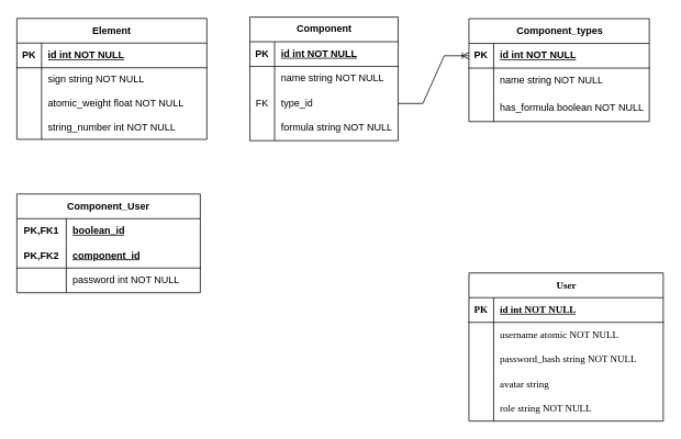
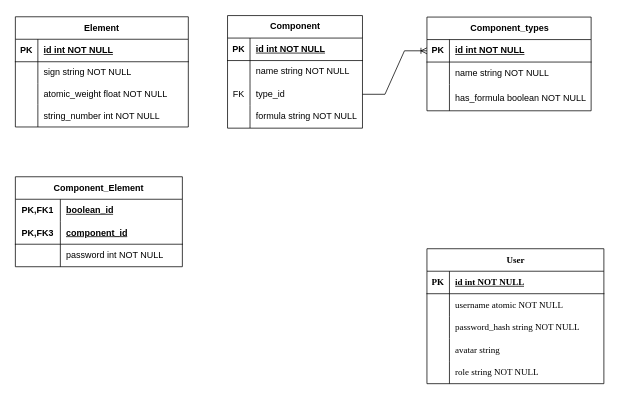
  <mxCell id="0" />
  <mxCell id="1" parent="0" />
  <mxCell id="2" value="User" style="shape=table;startSize=30;container=1;collapsible=1;childLayout=tableLayout;fixedRows=1;rowLines=0;fontStyle=1;align=center;resizeLast=1;html=1;fontFamily=Lucida Console;" vertex="1" parent="1"><mxGeometry x="569" y="331" width="236.0" height="180" as="geometry" /></mxCell>
  <mxCell id="3" value="" style="shape=tableRow;horizontal=0;startSize=0;swimlaneHead=0;swimlaneBody=0;fillColor=none;collapsible=0;dropTarget=0;points=[[0,0.5],[1,0.5]];portConstraint=eastwest;top=0;left=0;right=0;bottom=1;fontFamily=Lucida Console;" vertex="1" parent="2"><mxGeometry y="30" width="236.0" height="30" as="geometry" /></mxCell>
  <mxCell id="4" value="PK" style="shape=partialRectangle;connectable=0;fillColor=none;top=0;left=0;bottom=0;right=0;fontStyle=1;overflow=hidden;whiteSpace=wrap;html=1;fontFamily=Lucida Console;" vertex="1" parent="3"><mxGeometry width="30" height="30" as="geometry"><mxRectangle width="30" height="30" as="alternateBounds" /></mxGeometry></mxCell>
  <mxCell id="5" value="&lt;font&gt;id int NOT NULL&lt;/font&gt;" style="shape=partialRectangle;connectable=0;fillColor=none;top=0;left=0;bottom=0;right=0;align=left;spacingLeft=6;fontStyle=5;overflow=hidden;whiteSpace=wrap;html=1;fontFamily=Lucida Console;" vertex="1" parent="3"><mxGeometry x="30" width="206.0" height="30" as="geometry"><mxRectangle width="206.0" height="30" as="alternateBounds" /></mxGeometry></mxCell>
  <mxCell id="6" value="" style="shape=tableRow;horizontal=0;startSize=0;swimlaneHead=0;swimlaneBody=0;fillColor=none;collapsible=0;dropTarget=0;points=[[0,0.5],[1,0.5]];portConstraint=eastwest;top=0;left=0;right=0;bottom=0;fontFamily=Lucida Console;" vertex="1" parent="2"><mxGeometry y="60" width="236.0" height="30" as="geometry" /></mxCell>
  <mxCell id="7" value="" style="shape=partialRectangle;connectable=0;fillColor=none;top=0;left=0;bottom=0;right=0;editable=1;overflow=hidden;whiteSpace=wrap;html=1;fontFamily=Lucida Console;" vertex="1" parent="6"><mxGeometry width="30" height="30" as="geometry"><mxRectangle width="30" height="30" as="alternateBounds" /></mxGeometry></mxCell>
  <mxCell id="8" value="username atomic NOT NULL" style="shape=partialRectangle;connectable=0;fillColor=none;top=0;left=0;bottom=0;right=0;align=left;spacingLeft=6;overflow=hidden;whiteSpace=wrap;html=1;fontFamily=Lucida Console;" vertex="1" parent="6"><mxGeometry x="30" width="206.0" height="30" as="geometry"><mxRectangle width="206.0" height="30" as="alternateBounds" /></mxGeometry></mxCell>
  <mxCell id="9" value="" style="shape=tableRow;horizontal=0;startSize=0;swimlaneHead=0;swimlaneBody=0;fillColor=none;collapsible=0;dropTarget=0;points=[[0,0.5],[1,0.5]];portConstraint=eastwest;top=0;left=0;right=0;bottom=0;fontFamily=Lucida Console;" vertex="1" parent="2"><mxGeometry y="90" width="236.0" height="30" as="geometry" /></mxCell>
  <mxCell id="10" value="" style="shape=partialRectangle;connectable=0;fillColor=none;top=0;left=0;bottom=0;right=0;editable=1;overflow=hidden;whiteSpace=wrap;html=1;fontFamily=Lucida Console;" vertex="1" parent="9"><mxGeometry width="30" height="30" as="geometry"><mxRectangle width="30" height="30" as="alternateBounds" /></mxGeometry></mxCell>
  <mxCell id="11" value="password_hash string NOT NULL" style="shape=partialRectangle;connectable=0;fillColor=none;top=0;left=0;bottom=0;right=0;align=left;spacingLeft=6;overflow=hidden;whiteSpace=wrap;html=1;fontFamily=Lucida Console;" vertex="1" parent="9"><mxGeometry x="30" width="206.0" height="30" as="geometry"><mxRectangle width="206.0" height="30" as="alternateBounds" /></mxGeometry></mxCell>
  <mxCell id="12" value="" style="shape=tableRow;horizontal=0;startSize=0;swimlaneHead=0;swimlaneBody=0;fillColor=none;collapsible=0;dropTarget=0;points=[[0,0.5],[1,0.5]];portConstraint=eastwest;top=0;left=0;right=0;bottom=0;fontFamily=Lucida Console;" vertex="1" parent="2"><mxGeometry y="120" width="236.0" height="30" as="geometry" /></mxCell>
  <mxCell id="13" value="" style="shape=partialRectangle;connectable=0;fillColor=none;top=0;left=0;bottom=0;right=0;editable=1;overflow=hidden;whiteSpace=wrap;html=1;fontFamily=Lucida Console;" vertex="1" parent="12"><mxGeometry width="30" height="30" as="geometry"><mxRectangle width="30" height="30" as="alternateBounds" /></mxGeometry></mxCell>
  <mxCell id="14" value="avatar string" style="shape=partialRectangle;connectable=0;fillColor=none;top=0;left=0;bottom=0;right=0;align=left;spacingLeft=6;overflow=hidden;whiteSpace=wrap;html=1;fontFamily=Lucida Console;" vertex="1" parent="12"><mxGeometry x="30" width="206.0" height="30" as="geometry"><mxRectangle width="206.0" height="30" as="alternateBounds" /></mxGeometry></mxCell>
  <mxCell id="15" value="" style="shape=tableRow;horizontal=0;startSize=0;swimlaneHead=0;swimlaneBody=0;fillColor=none;collapsible=0;dropTarget=0;points=[[0,0.5],[1,0.5]];portConstraint=eastwest;top=0;left=0;right=0;bottom=0;fontFamily=Lucida Console;" vertex="1" parent="2"><mxGeometry y="150" width="236.0" height="30" as="geometry" /></mxCell>
  <mxCell id="16" value="" style="shape=partialRectangle;connectable=0;fillColor=none;top=0;left=0;bottom=0;right=0;editable=1;overflow=hidden;whiteSpace=wrap;html=1;fontFamily=Lucida Console;" vertex="1" parent="15"><mxGeometry width="30" height="30" as="geometry"><mxRectangle width="30" height="30" as="alternateBounds" /></mxGeometry></mxCell>
  <mxCell id="17" value="role string NOT NULL" style="shape=partialRectangle;connectable=0;fillColor=none;top=0;left=0;bottom=0;right=0;align=left;spacingLeft=6;overflow=hidden;whiteSpace=wrap;html=1;fontFamily=Lucida Console;" vertex="1" parent="15"><mxGeometry x="30" width="206.0" height="30" as="geometry"><mxRectangle width="206.0" height="30" as="alternateBounds" /></mxGeometry></mxCell>
  <mxCell id="18" value="Element" style="shape=table;startSize=30;container=1;collapsible=1;childLayout=tableLayout;fixedRows=1;rowLines=0;fontStyle=1;align=center;resizeLast=1;html=1;" vertex="1" parent="1"><mxGeometry x="20" y="21.59" width="230.69" height="147" as="geometry" /></mxCell>
  <mxCell id="19" value="" style="shape=tableRow;horizontal=0;startSize=0;swimlaneHead=0;swimlaneBody=0;fillColor=none;collapsible=0;dropTarget=0;points=[[0,0.5],[1,0.5]];portConstraint=eastwest;top=0;left=0;right=0;bottom=1;" vertex="1" parent="18"><mxGeometry y="30" width="230.69" height="30" as="geometry" /></mxCell>
  <mxCell id="20" value="PK" style="shape=partialRectangle;connectable=0;fillColor=none;top=0;left=0;bottom=0;right=0;fontStyle=1;overflow=hidden;whiteSpace=wrap;html=1;" vertex="1" parent="19"><mxGeometry width="30" height="30" as="geometry"><mxRectangle width="30" height="30" as="alternateBounds" /></mxGeometry></mxCell>
  <mxCell id="21" value="id int NOT NULL" style="shape=partialRectangle;connectable=0;fillColor=none;top=0;left=0;bottom=0;right=0;align=left;spacingLeft=6;fontStyle=5;overflow=hidden;whiteSpace=wrap;html=1;" vertex="1" parent="19"><mxGeometry x="30" width="200.69" height="30" as="geometry"><mxRectangle width="200.69" height="30" as="alternateBounds" /></mxGeometry></mxCell>
  <mxCell id="22" value="" style="shape=tableRow;horizontal=0;startSize=0;swimlaneHead=0;swimlaneBody=0;fillColor=none;collapsible=0;dropTarget=0;points=[[0,0.5],[1,0.5]];portConstraint=eastwest;top=0;left=0;right=0;bottom=0;" vertex="1" parent="18"><mxGeometry y="60" width="230.69" height="29" as="geometry" /></mxCell>
  <mxCell id="23" value="" style="shape=partialRectangle;connectable=0;fillColor=none;top=0;left=0;bottom=0;right=0;editable=1;overflow=hidden;whiteSpace=wrap;html=1;" vertex="1" parent="22"><mxGeometry width="30" height="29" as="geometry"><mxRectangle width="30" height="29" as="alternateBounds" /></mxGeometry></mxCell>
  <mxCell id="24" value="sign string NOT NULL" style="shape=partialRectangle;connectable=0;fillColor=none;top=0;left=0;bottom=0;right=0;align=left;spacingLeft=6;overflow=hidden;whiteSpace=wrap;html=1;" vertex="1" parent="22"><mxGeometry x="30" width="200.69" height="29" as="geometry"><mxRectangle width="200.69" height="29" as="alternateBounds" /></mxGeometry></mxCell>
  <mxCell id="25" value="" style="shape=tableRow;horizontal=0;startSize=0;swimlaneHead=0;swimlaneBody=0;fillColor=none;collapsible=0;dropTarget=0;points=[[0,0.5],[1,0.5]];portConstraint=eastwest;top=0;left=0;right=0;bottom=0;" vertex="1" parent="18"><mxGeometry y="89" width="230.69" height="28" as="geometry" /></mxCell>
  <mxCell id="26" value="" style="shape=partialRectangle;connectable=0;fillColor=none;top=0;left=0;bottom=0;right=0;editable=1;overflow=hidden;whiteSpace=wrap;html=1;" vertex="1" parent="25"><mxGeometry width="30" height="28" as="geometry"><mxRectangle width="30" height="28" as="alternateBounds" /></mxGeometry></mxCell>
  <mxCell id="27" value="atomic_weight float NOT NULL" style="shape=partialRectangle;connectable=0;fillColor=none;top=0;left=0;bottom=0;right=0;align=left;spacingLeft=6;overflow=hidden;whiteSpace=wrap;html=1;" vertex="1" parent="25"><mxGeometry x="30" width="200.69" height="28" as="geometry"><mxRectangle width="200.69" height="28" as="alternateBounds" /></mxGeometry></mxCell>
  <mxCell id="28" value="" style="shape=tableRow;horizontal=0;startSize=0;swimlaneHead=0;swimlaneBody=0;fillColor=none;collapsible=0;dropTarget=0;points=[[0,0.5],[1,0.5]];portConstraint=eastwest;top=0;left=0;right=0;bottom=0;" vertex="1" parent="18"><mxGeometry y="117" width="230.69" height="30" as="geometry" /></mxCell>
  <mxCell id="29" value="" style="shape=partialRectangle;connectable=0;fillColor=none;top=0;left=0;bottom=0;right=0;editable=1;overflow=hidden;whiteSpace=wrap;html=1;" vertex="1" parent="28"><mxGeometry width="30" height="30" as="geometry"><mxRectangle width="30" height="30" as="alternateBounds" /></mxGeometry></mxCell>
  <mxCell id="30" value="string_number int NOT NULL" style="shape=partialRectangle;connectable=0;fillColor=none;top=0;left=0;bottom=0;right=0;align=left;spacingLeft=6;overflow=hidden;whiteSpace=wrap;html=1;" vertex="1" parent="28"><mxGeometry x="30" width="200.69" height="30" as="geometry"><mxRectangle width="200.69" height="30" as="alternateBounds" /></mxGeometry></mxCell>
  <mxCell id="31" value="Component" style="shape=table;startSize=30;container=1;collapsible=1;childLayout=tableLayout;fixedRows=1;rowLines=0;fontStyle=1;align=center;resizeLast=1;html=1;" vertex="1" parent="1"><mxGeometry x="303" y="20" width="180" height="150.172" as="geometry" /></mxCell>
  <mxCell id="32" value="" style="shape=tableRow;horizontal=0;startSize=0;swimlaneHead=0;swimlaneBody=0;fillColor=none;collapsible=0;dropTarget=0;points=[[0,0.5],[1,0.5]];portConstraint=eastwest;top=0;left=0;right=0;bottom=1;" vertex="1" parent="31"><mxGeometry y="30" width="180" height="30" as="geometry" /></mxCell>
  <mxCell id="33" value="PK" style="shape=partialRectangle;connectable=0;fillColor=none;top=0;left=0;bottom=0;right=0;fontStyle=1;overflow=hidden;whiteSpace=wrap;html=1;" vertex="1" parent="32"><mxGeometry width="30" height="30" as="geometry"><mxRectangle width="30" height="30" as="alternateBounds" /></mxGeometry></mxCell>
  <mxCell id="34" value="id int NOT NULL" style="shape=partialRectangle;connectable=0;fillColor=none;top=0;left=0;bottom=0;right=0;align=left;spacingLeft=6;fontStyle=5;overflow=hidden;whiteSpace=wrap;html=1;" vertex="1" parent="32"><mxGeometry x="30" width="150" height="30" as="geometry"><mxRectangle width="150" height="30" as="alternateBounds" /></mxGeometry></mxCell>
  <mxCell id="35" value="" style="shape=tableRow;horizontal=0;startSize=0;swimlaneHead=0;swimlaneBody=0;fillColor=none;collapsible=0;dropTarget=0;points=[[0,0.5],[1,0.5]];portConstraint=eastwest;top=0;left=0;right=0;bottom=0;" vertex="1" parent="31"><mxGeometry y="60" width="180" height="30" as="geometry" /></mxCell>
  <mxCell id="36" value="" style="shape=partialRectangle;connectable=0;fillColor=none;top=0;left=0;bottom=0;right=0;editable=1;overflow=hidden;whiteSpace=wrap;html=1;" vertex="1" parent="35"><mxGeometry width="30" height="30" as="geometry"><mxRectangle width="30" height="30" as="alternateBounds" /></mxGeometry></mxCell>
  <mxCell id="37" value="name string NOT NULL" style="shape=partialRectangle;connectable=0;fillColor=none;top=0;left=0;bottom=0;right=0;align=left;spacingLeft=6;overflow=hidden;whiteSpace=wrap;html=1;" vertex="1" parent="35"><mxGeometry x="30" width="150" height="30" as="geometry"><mxRectangle width="150" height="30" as="alternateBounds" /></mxGeometry></mxCell>
  <mxCell id="38" value="" style="shape=tableRow;horizontal=0;startSize=0;swimlaneHead=0;swimlaneBody=0;fillColor=none;collapsible=0;dropTarget=0;points=[[0,0.5],[1,0.5]];portConstraint=eastwest;top=0;left=0;right=0;bottom=0;" vertex="1" parent="31"><mxGeometry y="90" width="180" height="30" as="geometry" /></mxCell>
  <mxCell id="39" value="FK" style="shape=partialRectangle;connectable=0;fillColor=none;top=0;left=0;bottom=0;right=0;editable=1;overflow=hidden;whiteSpace=wrap;html=1;" vertex="1" parent="38"><mxGeometry width="30" height="30" as="geometry"><mxRectangle width="30" height="30" as="alternateBounds" /></mxGeometry></mxCell>
  <mxCell id="40" value="type_id " style="shape=partialRectangle;connectable=0;fillColor=none;top=0;left=0;bottom=0;right=0;align=left;spacingLeft=6;overflow=hidden;whiteSpace=wrap;html=1;" vertex="1" parent="38"><mxGeometry x="30" width="150" height="30" as="geometry"><mxRectangle width="150" height="30" as="alternateBounds" /></mxGeometry></mxCell>
  <mxCell id="41" value="" style="shape=tableRow;horizontal=0;startSize=0;swimlaneHead=0;swimlaneBody=0;fillColor=none;collapsible=0;dropTarget=0;points=[[0,0.5],[1,0.5]];portConstraint=eastwest;top=0;left=0;right=0;bottom=0;" vertex="1" parent="31"><mxGeometry y="120" width="180" height="30" as="geometry" /></mxCell>
  <mxCell id="42" value="" style="shape=partialRectangle;connectable=0;fillColor=none;top=0;left=0;bottom=0;right=0;editable=1;overflow=hidden;whiteSpace=wrap;html=1;" vertex="1" parent="41"><mxGeometry width="30" height="30" as="geometry"><mxRectangle width="30" height="30" as="alternateBounds" /></mxGeometry></mxCell>
  <mxCell id="43" value="formula string NOT NULL" style="shape=partialRectangle;connectable=0;fillColor=none;top=0;left=0;bottom=0;right=0;align=left;spacingLeft=6;overflow=hidden;whiteSpace=wrap;html=1;" vertex="1" parent="41"><mxGeometry x="30" width="150" height="30" as="geometry"><mxRectangle width="150" height="30" as="alternateBounds" /></mxGeometry></mxCell>
  <mxCell id="44" value="Component_types" style="shape=table;startSize=30;container=1;collapsible=1;childLayout=tableLayout;fixedRows=1;rowLines=0;fontStyle=1;align=center;resizeLast=1;html=1;" vertex="1" parent="1"><mxGeometry x="569" y="22" width="219" height="125" as="geometry" /></mxCell>
  <mxCell id="45" value="" style="shape=tableRow;horizontal=0;startSize=0;swimlaneHead=0;swimlaneBody=0;fillColor=none;collapsible=0;dropTarget=0;points=[[0,0.5],[1,0.5]];portConstraint=eastwest;top=0;left=0;right=0;bottom=1;" vertex="1" parent="44"><mxGeometry y="30" width="219" height="30" as="geometry" /></mxCell>
  <mxCell id="46" value="PK" style="shape=partialRectangle;connectable=0;fillColor=none;top=0;left=0;bottom=0;right=0;fontStyle=1;overflow=hidden;whiteSpace=wrap;html=1;" vertex="1" parent="45"><mxGeometry width="30" height="30" as="geometry"><mxRectangle width="30" height="30" as="alternateBounds" /></mxGeometry></mxCell>
  <mxCell id="47" value="id int NOT NULL" style="shape=partialRectangle;connectable=0;fillColor=none;top=0;left=0;bottom=0;right=0;align=left;spacingLeft=6;fontStyle=5;overflow=hidden;whiteSpace=wrap;html=1;" vertex="1" parent="45"><mxGeometry x="30" width="189" height="30" as="geometry"><mxRectangle width="189" height="30" as="alternateBounds" /></mxGeometry></mxCell>
  <mxCell id="48" value="" style="shape=tableRow;horizontal=0;startSize=0;swimlaneHead=0;swimlaneBody=0;fillColor=none;collapsible=0;dropTarget=0;points=[[0,0.5],[1,0.5]];portConstraint=eastwest;top=0;left=0;right=0;bottom=0;" vertex="1" parent="44"><mxGeometry y="60" width="219" height="30" as="geometry" /></mxCell>
  <mxCell id="49" value="" style="shape=partialRectangle;connectable=0;fillColor=none;top=0;left=0;bottom=0;right=0;editable=1;overflow=hidden;whiteSpace=wrap;html=1;" vertex="1" parent="48"><mxGeometry width="30" height="30" as="geometry"><mxRectangle width="30" height="30" as="alternateBounds" /></mxGeometry></mxCell>
  <mxCell id="50" value="name string NOT NULL" style="shape=partialRectangle;connectable=0;fillColor=none;top=0;left=0;bottom=0;right=0;align=left;spacingLeft=6;overflow=hidden;whiteSpace=wrap;html=1;" vertex="1" parent="48"><mxGeometry x="30" width="189" height="30" as="geometry"><mxRectangle width="189" height="30" as="alternateBounds" /></mxGeometry></mxCell>
  <mxCell id="51" value="" style="shape=tableRow;horizontal=0;startSize=0;swimlaneHead=0;swimlaneBody=0;fillColor=none;collapsible=0;dropTarget=0;points=[[0,0.5],[1,0.5]];portConstraint=eastwest;top=0;left=0;right=0;bottom=0;" vertex="1" parent="44"><mxGeometry y="90" width="219" height="35" as="geometry" /></mxCell>
  <mxCell id="52" value="" style="shape=partialRectangle;connectable=0;fillColor=none;top=0;left=0;bottom=0;right=0;editable=1;overflow=hidden;whiteSpace=wrap;html=1;" vertex="1" parent="51"><mxGeometry width="30" height="35" as="geometry"><mxRectangle width="30" height="35" as="alternateBounds" /></mxGeometry></mxCell>
  <mxCell id="53" value="has_formula boolean NOT NULL" style="shape=partialRectangle;connectable=0;fillColor=none;top=0;left=0;bottom=0;right=0;align=left;spacingLeft=6;overflow=hidden;whiteSpace=wrap;html=1;" vertex="1" parent="51"><mxGeometry x="30" width="189" height="35" as="geometry"><mxRectangle width="189" height="35" as="alternateBounds" /></mxGeometry></mxCell>
  <mxCell id="54" value="" style="edgeStyle=entityRelationEdgeStyle;fontSize=12;html=1;endArrow=ERoneToMany;rounded=0;exitX=1;exitY=0.5;exitDx=0;exitDy=0;entryX=0;entryY=0.5;entryDx=0;entryDy=0;" edge="1" parent="1" source="38" target="45"><mxGeometry width="100" height="100" relative="1" as="geometry"><mxPoint x="500" y="80" as="sourcePoint" /><mxPoint x="600" y="-20" as="targetPoint" /></mxGeometry></mxCell>
- <mxCell id="55" value="Component_User" style="shape=table;startSize=30;container=1;collapsible=1;childLayout=tableLayout;fixedRows=1;rowLines=0;fontStyle=1;align=center;resizeLast=1;html=1;whiteSpace=wrap;" vertex="1" parent="1"><mxGeometry x="20" y="235" width="222.75" height="120" as="geometry" /></mxCell>
+ <mxCell id="55" value="Component_Element" style="shape=table;startSize=30;container=1;collapsible=1;childLayout=tableLayout;fixedRows=1;rowLines=0;fontStyle=1;align=center;resizeLast=1;html=1;whiteSpace=wrap;" vertex="1" parent="1"><mxGeometry x="20" y="235" width="222.75" height="120" as="geometry" /></mxCell>
  <mxCell id="56" value="" style="shape=tableRow;horizontal=0;startSize=0;swimlaneHead=0;swimlaneBody=0;fillColor=none;collapsible=0;dropTarget=0;points=[[0,0.5],[1,0.5]];portConstraint=eastwest;top=0;left=0;right=0;bottom=0;html=1;" vertex="1" parent="55"><mxGeometry y="30" width="222.75" height="30" as="geometry" /></mxCell>
  <mxCell id="57" value="PK,FK1" style="shape=partialRectangle;connectable=0;fillColor=none;top=0;left=0;bottom=0;right=0;fontStyle=1;overflow=hidden;html=1;whiteSpace=wrap;" vertex="1" parent="56"><mxGeometry width="60" height="30" as="geometry"><mxRectangle width="60" height="30" as="alternateBounds" /></mxGeometry></mxCell>
  <mxCell id="58" value="boolean_id" style="shape=partialRectangle;connectable=0;fillColor=none;top=0;left=0;bottom=0;right=0;align=left;spacingLeft=6;fontStyle=5;overflow=hidden;html=1;whiteSpace=wrap;" vertex="1" parent="56"><mxGeometry x="60" width="162.75" height="30" as="geometry"><mxRectangle width="162.75" height="30" as="alternateBounds" /></mxGeometry></mxCell>
  <mxCell id="59" value="" style="shape=tableRow;horizontal=0;startSize=0;swimlaneHead=0;swimlaneBody=0;fillColor=none;collapsible=0;dropTarget=0;points=[[0,0.5],[1,0.5]];portConstraint=eastwest;top=0;left=0;right=0;bottom=1;html=1;" vertex="1" parent="55"><mxGeometry y="60" width="222.75" height="30" as="geometry" /></mxCell>
- <mxCell id="60" value="PK,FK2" style="shape=partialRectangle;connectable=0;fillColor=none;top=0;left=0;bottom=0;right=0;fontStyle=1;overflow=hidden;html=1;whiteSpace=wrap;" vertex="1" parent="59"><mxGeometry width="60" height="30" as="geometry"><mxRectangle width="60" height="30" as="alternateBounds" /></mxGeometry></mxCell>
+ <mxCell id="60" value="PK,FK3" style="shape=partialRectangle;connectable=0;fillColor=none;top=0;left=0;bottom=0;right=0;fontStyle=1;overflow=hidden;html=1;whiteSpace=wrap;" vertex="1" parent="59"><mxGeometry width="60" height="30" as="geometry"><mxRectangle width="60" height="30" as="alternateBounds" /></mxGeometry></mxCell>
  <mxCell id="61" value="component_id" style="shape=partialRectangle;connectable=0;fillColor=none;top=0;left=0;bottom=0;right=0;align=left;spacingLeft=6;fontStyle=5;overflow=hidden;html=1;whiteSpace=wrap;" vertex="1" parent="59"><mxGeometry x="60" width="162.75" height="30" as="geometry"><mxRectangle width="162.75" height="30" as="alternateBounds" /></mxGeometry></mxCell>
  <mxCell id="62" value="" style="shape=tableRow;horizontal=0;startSize=0;swimlaneHead=0;swimlaneBody=0;fillColor=none;collapsible=0;dropTarget=0;points=[[0,0.5],[1,0.5]];portConstraint=eastwest;top=0;left=0;right=0;bottom=0;html=1;" vertex="1" parent="55"><mxGeometry y="90" width="222.75" height="30" as="geometry" /></mxCell>
  <mxCell id="63" value="" style="shape=partialRectangle;connectable=0;fillColor=none;top=0;left=0;bottom=0;right=0;editable=1;overflow=hidden;html=1;whiteSpace=wrap;" vertex="1" parent="62"><mxGeometry width="60" height="30" as="geometry"><mxRectangle width="60" height="30" as="alternateBounds" /></mxGeometry></mxCell>
  <mxCell id="64" value="password int NOT NULL" style="shape=partialRectangle;connectable=0;fillColor=none;top=0;left=0;bottom=0;right=0;align=left;spacingLeft=6;overflow=hidden;html=1;whiteSpace=wrap;" vertex="1" parent="62"><mxGeometry x="60" width="162.75" height="30" as="geometry"><mxRectangle width="162.75" height="30" as="alternateBounds" /></mxGeometry></mxCell>
